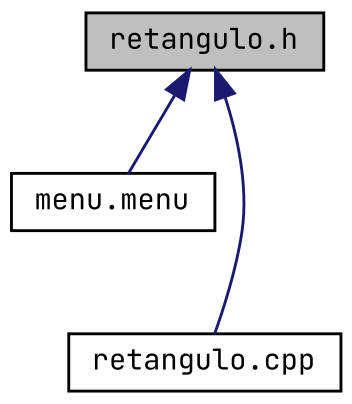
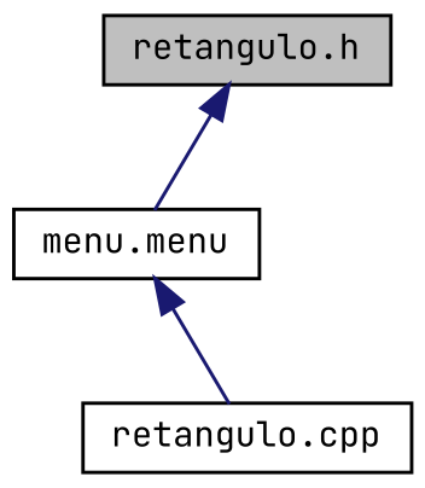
  digraph {
    fontname="JetBrains Mono"
    node [color=black fillcolor=white fontname="JetBrains Mono" fontsize=10 shape=record style=filled]
    edge [color=midnightblue dir=back fontname="JetBrains Mono" fontsize=10 labelfontname=Helvetica labelfontsize=10 style=solid]
    n1 [fillcolor=grey75 fontcolor=black height=0.2 label="retangulo.h" width=0.4]
    n2 [height=0.2 label="menu.menu" width=0.4]
    n3 [height=0.2 label="retangulo.cpp" width=0.4]
    n1 -> n2
-   n1 -> n3
+   n2 -> n3
  }
